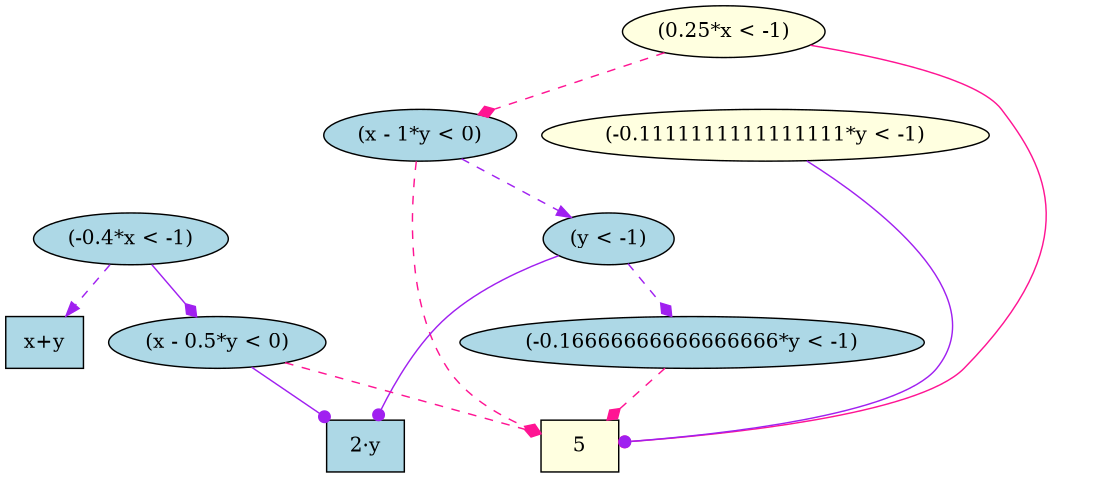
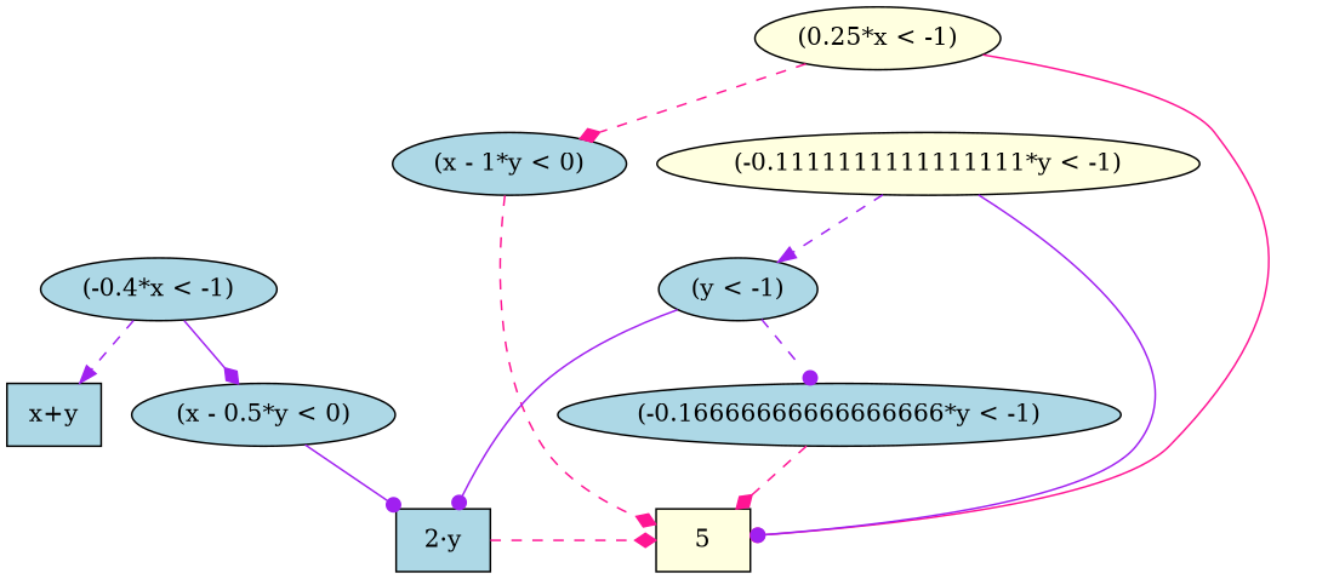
  digraph {
    rankdir=TB
    node [fillcolor=lightblue style=filled]
    edge [arrowhead=diamond color=purple style=dashed]
    n1 [fillcolor=lightyellow label="(0.25*x < -1)"]
    n2 [fillcolor=lightyellow label=5 shape=box]
    n3 [label="2·y" shape=box]
    n4 [label="(x - 1*y < 0)"]
    n5 [fillcolor=lightyellow label="(-0.1111111111111111*y < -1)"]
    n6 [label="(y < -1)"]
    n7 [label="x+y" shape=box]
    n8 [label="(x - 0.5*y < 0)"]
    n9 [label="(-0.16666666666666666*y < -1)"]
    n10 [label="(-0.4*x < -1)"]
    subgraph sub_1 {
      rank=same
      n1
    }
    subgraph sub_2 {
      rank=same
      n2
      n3
    }
    subgraph sub_3 {
      rank=same
      n4
    }
    subgraph sub_4 {
      rank=same
      n5
    }
    subgraph sub_5 {
      rank=same
      n6
    }
    subgraph sub_6 {
      rank=same
      n7
      n8
    }
    subgraph sub_7 {
      rank=same
      n9
    }
    subgraph sub_8 {
      rank=same
      n10
    }
    n1 -> n2 [arrowhead=dot color=deeppink style=""]
    n1 -> n4 [color=deeppink]
    n4 -> n2 [color=deeppink]
    n5 -> n2 [arrowhead=dot style=""]
-   n4 -> n6 [arrowhead=normal]
+   n5 -> n6 [arrowhead=normal]
    n6 -> n3 [arrowhead=dot style=""]
-   n6 -> n9
-   n8 -> n2 [color=deeppink]
+   n6 -> n9 [arrowhead=dot]
+   n3 -> n2 [color=deeppink]
    n8 -> n3 [arrowhead=dot style=""]
    n9 -> n2 [color=deeppink]
    n10 -> n7 [arrowhead=normal]
    n10 -> n8 [style=""]
  }
